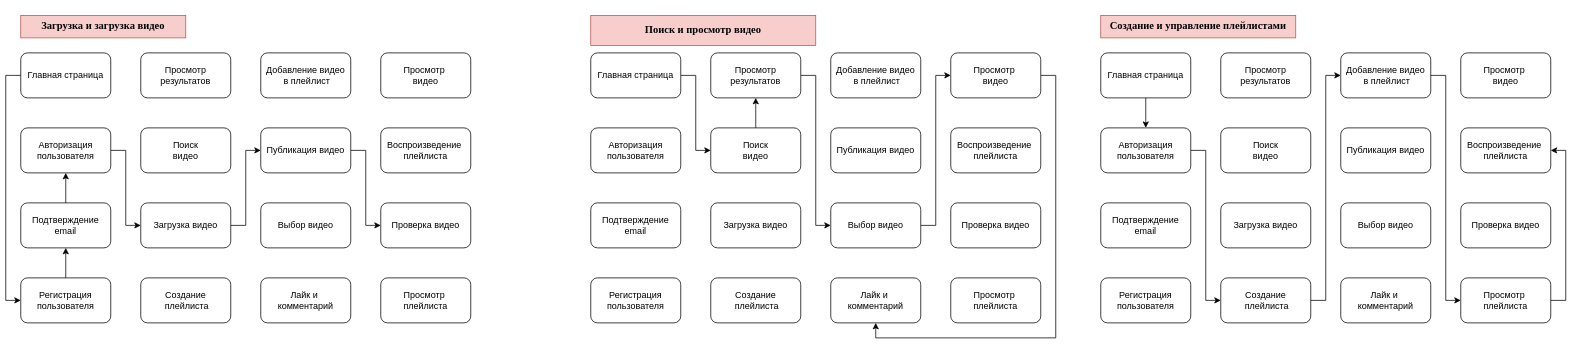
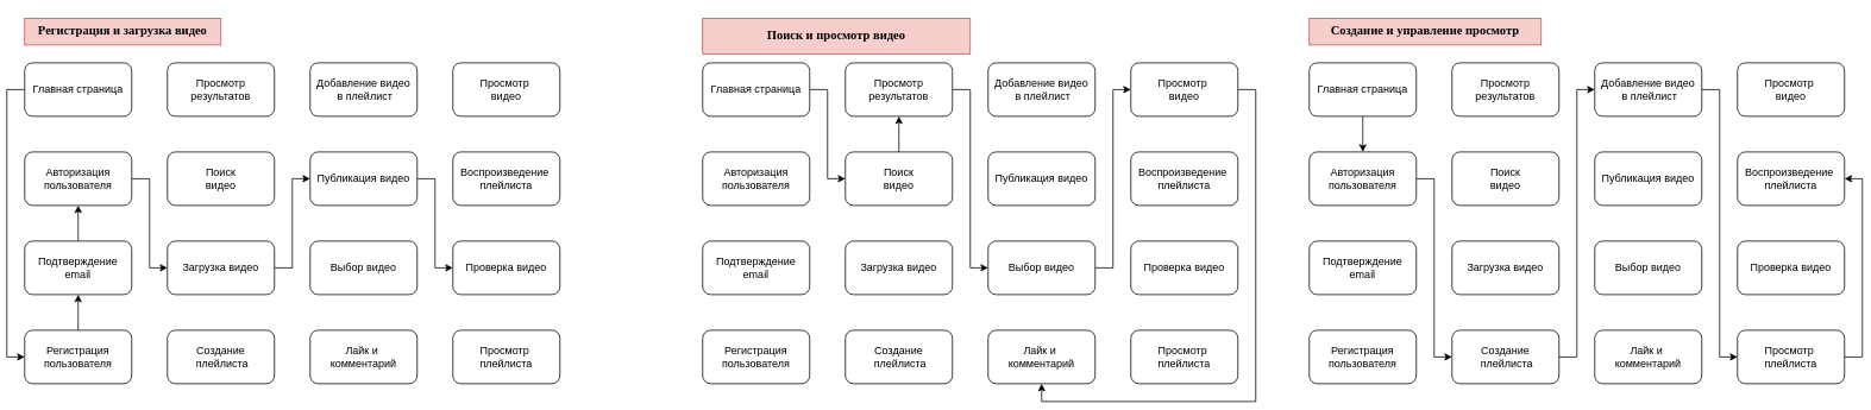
  <mxCell id="0" />
  <mxCell id="1" parent="0" />
  <mxCell id="2" style="edgeStyle=orthogonalEdgeStyle;rounded=0;orthogonalLoop=1;jettySize=auto;html=1;exitX=0;exitY=0.5;exitDx=0;exitDy=0;entryX=0;entryY=0.5;entryDx=0;entryDy=0;" edge="1" parent="1" source="3" target="5"><mxGeometry relative="1" as="geometry" /></mxCell>
  <mxCell id="3" value="Главная страница" style="rounded=1;whiteSpace=wrap;html=1;" vertex="1" parent="1"><mxGeometry x="20" y="70" width="120" height="60" as="geometry" /></mxCell>
  <mxCell id="4" style="edgeStyle=orthogonalEdgeStyle;rounded=0;orthogonalLoop=1;jettySize=auto;html=1;exitX=0.5;exitY=0;exitDx=0;exitDy=0;entryX=0.5;entryY=1;entryDx=0;entryDy=0;" edge="1" parent="1" source="5" target="7"><mxGeometry relative="1" as="geometry" /></mxCell>
  <mxCell id="5" value="Регистрация пользователя" style="rounded=1;whiteSpace=wrap;html=1;" vertex="1" parent="1"><mxGeometry x="20" y="370" width="120" height="60" as="geometry" /></mxCell>
  <mxCell id="6" style="edgeStyle=orthogonalEdgeStyle;rounded=0;orthogonalLoop=1;jettySize=auto;html=1;exitX=0.5;exitY=0;exitDx=0;exitDy=0;entryX=0.5;entryY=1;entryDx=0;entryDy=0;" edge="1" parent="1" source="7" target="9"><mxGeometry relative="1" as="geometry" /></mxCell>
  <mxCell id="7" value="Подтверждение email" style="rounded=1;whiteSpace=wrap;html=1;" vertex="1" parent="1"><mxGeometry x="20" y="270" width="120" height="60" as="geometry" /></mxCell>
  <mxCell id="8" style="edgeStyle=orthogonalEdgeStyle;rounded=0;orthogonalLoop=1;jettySize=auto;html=1;exitX=1;exitY=0.5;exitDx=0;exitDy=0;entryX=0;entryY=0.5;entryDx=0;entryDy=0;" edge="1" parent="1" source="9" target="11"><mxGeometry relative="1" as="geometry" /></mxCell>
  <mxCell id="9" value="Авторизация&lt;div&gt;пользователя&lt;/div&gt;" style="rounded=1;whiteSpace=wrap;html=1;" vertex="1" parent="1"><mxGeometry x="20" y="170" width="120" height="60" as="geometry" /></mxCell>
  <mxCell id="10" style="edgeStyle=orthogonalEdgeStyle;rounded=0;orthogonalLoop=1;jettySize=auto;html=1;exitX=1;exitY=0.5;exitDx=0;exitDy=0;entryX=0;entryY=0.5;entryDx=0;entryDy=0;" edge="1" parent="1" source="11" target="13"><mxGeometry relative="1" as="geometry" /></mxCell>
  <mxCell id="11" value="Загрузка видео" style="rounded=1;whiteSpace=wrap;html=1;" vertex="1" parent="1"><mxGeometry x="180" y="270" width="120" height="60" as="geometry" /></mxCell>
  <mxCell id="12" style="edgeStyle=orthogonalEdgeStyle;rounded=0;orthogonalLoop=1;jettySize=auto;html=1;exitX=1;exitY=0.5;exitDx=0;exitDy=0;entryX=0;entryY=0.5;entryDx=0;entryDy=0;" edge="1" parent="1" source="13" target="14"><mxGeometry relative="1" as="geometry" /></mxCell>
  <mxCell id="13" value="Публикация видео" style="rounded=1;whiteSpace=wrap;html=1;" vertex="1" parent="1"><mxGeometry x="340" y="170" width="120" height="60" as="geometry" /></mxCell>
  <mxCell id="14" value="Проверка видео" style="rounded=1;whiteSpace=wrap;html=1;" vertex="1" parent="1"><mxGeometry x="500" y="270" width="120" height="60" as="geometry" /></mxCell>
  <mxCell id="15" value="Создание&lt;div&gt;&amp;nbsp;плейлиста&lt;/div&gt;" style="rounded=1;whiteSpace=wrap;html=1;" vertex="1" parent="1"><mxGeometry x="180" y="370" width="120" height="60" as="geometry" /></mxCell>
  <mxCell id="16" value="Добавление видео&lt;div&gt;&amp;nbsp;в плейлист&lt;/div&gt;" style="rounded=1;whiteSpace=wrap;html=1;" vertex="1" parent="1"><mxGeometry x="340" y="70" width="120" height="60" as="geometry" /></mxCell>
  <mxCell id="17" value="Просмотр&amp;nbsp;&lt;div&gt;плейлиста&lt;/div&gt;" style="rounded=1;whiteSpace=wrap;html=1;" vertex="1" parent="1"><mxGeometry x="500" y="370" width="120" height="60" as="geometry" /></mxCell>
  <mxCell id="18" value="Воспроизведение&amp;nbsp;&lt;div&gt;плейлиста&lt;/div&gt;" style="rounded=1;whiteSpace=wrap;html=1;" vertex="1" parent="1"><mxGeometry x="500" y="170" width="120" height="60" as="geometry" /></mxCell>
  <mxCell id="19" value="Лайк и&amp;nbsp;&lt;div&gt;комментарий&lt;/div&gt;" style="rounded=1;whiteSpace=wrap;html=1;" vertex="1" parent="1"><mxGeometry x="340" y="370" width="120" height="60" as="geometry" /></mxCell>
  <mxCell id="20" value="Поиск&lt;div&gt;видео&lt;/div&gt;" style="rounded=1;whiteSpace=wrap;html=1;" vertex="1" parent="1"><mxGeometry x="180" y="170" width="120" height="60" as="geometry" /></mxCell>
  <mxCell id="21" value="Просмотр результатов" style="rounded=1;whiteSpace=wrap;html=1;" vertex="1" parent="1"><mxGeometry x="180" y="70" width="120" height="60" as="geometry" /></mxCell>
  <mxCell id="22" value="Выбор видео" style="rounded=1;whiteSpace=wrap;html=1;" vertex="1" parent="1"><mxGeometry x="340" y="270" width="120" height="60" as="geometry" /></mxCell>
  <mxCell id="23" value="Просмотр&amp;nbsp;&lt;div&gt;видео&lt;/div&gt;" style="rounded=1;whiteSpace=wrap;html=1;" vertex="1" parent="1"><mxGeometry x="500" y="70" width="120" height="60" as="geometry" /></mxCell>
  <mxCell id="24" style="edgeStyle=orthogonalEdgeStyle;rounded=0;orthogonalLoop=1;jettySize=auto;html=1;exitX=1;exitY=0.5;exitDx=0;exitDy=0;entryX=0;entryY=0.5;entryDx=0;entryDy=0;" edge="1" parent="1" source="25" target="38"><mxGeometry relative="1" as="geometry" /></mxCell>
  <mxCell id="25" value="Главная страница" style="rounded=1;whiteSpace=wrap;html=1;" vertex="1" parent="1"><mxGeometry x="780" y="70" width="120" height="60" as="geometry" /></mxCell>
  <mxCell id="26" value="Регистрация пользователя" style="rounded=1;whiteSpace=wrap;html=1;" vertex="1" parent="1"><mxGeometry x="780" y="370" width="120" height="60" as="geometry" /></mxCell>
  <mxCell id="27" value="Подтверждение email" style="rounded=1;whiteSpace=wrap;html=1;" vertex="1" parent="1"><mxGeometry x="780" y="270" width="120" height="60" as="geometry" /></mxCell>
  <mxCell id="28" value="Авторизация&lt;div&gt;пользователя&lt;/div&gt;" style="rounded=1;whiteSpace=wrap;html=1;" vertex="1" parent="1"><mxGeometry x="780" y="170" width="120" height="60" as="geometry" /></mxCell>
  <mxCell id="29" value="Загрузка видео" style="rounded=1;whiteSpace=wrap;html=1;" vertex="1" parent="1"><mxGeometry x="940" y="270" width="120" height="60" as="geometry" /></mxCell>
  <mxCell id="30" value="Публикация видео" style="rounded=1;whiteSpace=wrap;html=1;" vertex="1" parent="1"><mxGeometry x="1100" y="170" width="120" height="60" as="geometry" /></mxCell>
  <mxCell id="31" value="Проверка видео" style="rounded=1;whiteSpace=wrap;html=1;" vertex="1" parent="1"><mxGeometry x="1260" y="270" width="120" height="60" as="geometry" /></mxCell>
  <mxCell id="32" value="Создание&lt;div&gt;&amp;nbsp;плейлиста&lt;/div&gt;" style="rounded=1;whiteSpace=wrap;html=1;" vertex="1" parent="1"><mxGeometry x="940" y="370" width="120" height="60" as="geometry" /></mxCell>
  <mxCell id="33" value="Добавление видео&lt;div&gt;&amp;nbsp;в плейлист&lt;/div&gt;" style="rounded=1;whiteSpace=wrap;html=1;" vertex="1" parent="1"><mxGeometry x="1100" y="70" width="120" height="60" as="geometry" /></mxCell>
  <mxCell id="34" value="Просмотр&amp;nbsp;&lt;div&gt;плейлиста&lt;/div&gt;" style="rounded=1;whiteSpace=wrap;html=1;" vertex="1" parent="1"><mxGeometry x="1260" y="370" width="120" height="60" as="geometry" /></mxCell>
  <mxCell id="35" value="Воспроизведение&amp;nbsp;&lt;div&gt;плейлиста&lt;/div&gt;" style="rounded=1;whiteSpace=wrap;html=1;" vertex="1" parent="1"><mxGeometry x="1260" y="170" width="120" height="60" as="geometry" /></mxCell>
  <mxCell id="36" value="Лайк и&amp;nbsp;&lt;div&gt;комментарий&lt;/div&gt;" style="rounded=1;whiteSpace=wrap;html=1;" vertex="1" parent="1"><mxGeometry x="1100" y="370" width="120" height="60" as="geometry" /></mxCell>
  <mxCell id="37" style="edgeStyle=orthogonalEdgeStyle;rounded=0;orthogonalLoop=1;jettySize=auto;html=1;exitX=0.5;exitY=0;exitDx=0;exitDy=0;entryX=0.5;entryY=1;entryDx=0;entryDy=0;" edge="1" parent="1" source="38" target="40"><mxGeometry relative="1" as="geometry" /></mxCell>
  <mxCell id="38" value="Поиск&lt;div&gt;видео&lt;/div&gt;" style="rounded=1;whiteSpace=wrap;html=1;" vertex="1" parent="1"><mxGeometry x="940" y="170" width="120" height="60" as="geometry" /></mxCell>
  <mxCell id="39" style="edgeStyle=orthogonalEdgeStyle;rounded=0;orthogonalLoop=1;jettySize=auto;html=1;exitX=1;exitY=0.5;exitDx=0;exitDy=0;entryX=0;entryY=0.5;entryDx=0;entryDy=0;" edge="1" parent="1" source="40" target="42"><mxGeometry relative="1" as="geometry" /></mxCell>
  <mxCell id="40" value="Просмотр результатов" style="rounded=1;whiteSpace=wrap;html=1;" vertex="1" parent="1"><mxGeometry x="940" y="70" width="120" height="60" as="geometry" /></mxCell>
  <mxCell id="41" style="edgeStyle=orthogonalEdgeStyle;rounded=0;orthogonalLoop=1;jettySize=auto;html=1;exitX=1;exitY=0.5;exitDx=0;exitDy=0;entryX=0;entryY=0.5;entryDx=0;entryDy=0;" edge="1" parent="1" source="42" target="44"><mxGeometry relative="1" as="geometry" /></mxCell>
  <mxCell id="42" value="Выбор видео" style="rounded=1;whiteSpace=wrap;html=1;" vertex="1" parent="1"><mxGeometry x="1100" y="270" width="120" height="60" as="geometry" /></mxCell>
  <mxCell id="43" style="edgeStyle=orthogonalEdgeStyle;rounded=0;orthogonalLoop=1;jettySize=auto;html=1;exitX=1;exitY=0.5;exitDx=0;exitDy=0;entryX=0.5;entryY=1;entryDx=0;entryDy=0;" edge="1" parent="1" source="44" target="36"><mxGeometry relative="1" as="geometry" /></mxCell>
  <mxCell id="44" value="Просмотр&amp;nbsp;&lt;div&gt;видео&lt;/div&gt;" style="rounded=1;whiteSpace=wrap;html=1;" vertex="1" parent="1"><mxGeometry x="1260" y="70" width="120" height="60" as="geometry" /></mxCell>
- <mxCell id="45" value="&lt;font face=&quot;Times New Roman&quot; style=&quot;font-size: 14px;&quot;&gt;&lt;b style=&quot;&quot;&gt;Загрузка и загрузка видео&lt;/b&gt;&lt;/font&gt;" style="text;html=1;align=center;verticalAlign=middle;whiteSpace=wrap;rounded=0;fillColor=#f8cecc;strokeColor=#b85450;" vertex="1" parent="1"><mxGeometry x="20" y="20" width="220" height="30" as="geometry" /></mxCell>
+ <mxCell id="45" value="&lt;font face=&quot;Times New Roman&quot; style=&quot;font-size: 14px;&quot;&gt;&lt;b style=&quot;&quot;&gt;Регистрация и загрузка видео&lt;/b&gt;&lt;/font&gt;" style="text;html=1;align=center;verticalAlign=middle;whiteSpace=wrap;rounded=0;fillColor=#f8cecc;strokeColor=#b85450;" vertex="1" parent="1"><mxGeometry x="20" y="20" width="220" height="30" as="geometry" /></mxCell>
  <mxCell id="46" value="&lt;font face=&quot;Times New Roman&quot; style=&quot;font-size: 14px;&quot;&gt;&lt;b style=&quot;&quot;&gt;Поиск и просмотр видео&lt;/b&gt;&lt;/font&gt;" style="text;html=1;align=center;verticalAlign=middle;whiteSpace=wrap;rounded=0;fillColor=#f8cecc;strokeColor=#b85450;" vertex="1" parent="1"><mxGeometry x="780" y="20" width="300" height="40" as="geometry" /></mxCell>
  <mxCell id="47" style="edgeStyle=orthogonalEdgeStyle;rounded=0;orthogonalLoop=1;jettySize=auto;html=1;exitX=0.5;exitY=1;exitDx=0;exitDy=0;entryX=0.5;entryY=0;entryDx=0;entryDy=0;" edge="1" parent="1" source="48" target="52"><mxGeometry relative="1" as="geometry" /></mxCell>
  <mxCell id="48" value="Главная страница" style="rounded=1;whiteSpace=wrap;html=1;" vertex="1" parent="1"><mxGeometry x="1460" y="70" width="120" height="60" as="geometry" /></mxCell>
  <mxCell id="49" value="Регистрация пользователя" style="rounded=1;whiteSpace=wrap;html=1;" vertex="1" parent="1"><mxGeometry x="1460" y="370" width="120" height="60" as="geometry" /></mxCell>
  <mxCell id="50" value="Подтверждение email" style="rounded=1;whiteSpace=wrap;html=1;" vertex="1" parent="1"><mxGeometry x="1460" y="270" width="120" height="60" as="geometry" /></mxCell>
  <mxCell id="51" style="edgeStyle=orthogonalEdgeStyle;rounded=0;orthogonalLoop=1;jettySize=auto;html=1;exitX=1;exitY=0.5;exitDx=0;exitDy=0;entryX=0;entryY=0.5;entryDx=0;entryDy=0;" edge="1" parent="1" source="52" target="57"><mxGeometry relative="1" as="geometry" /></mxCell>
  <mxCell id="52" value="Авторизация&lt;div&gt;пользователя&lt;/div&gt;" style="rounded=1;whiteSpace=wrap;html=1;" vertex="1" parent="1"><mxGeometry x="1460" y="170" width="120" height="60" as="geometry" /></mxCell>
  <mxCell id="53" value="Загрузка видео" style="rounded=1;whiteSpace=wrap;html=1;" vertex="1" parent="1"><mxGeometry x="1620" y="270" width="120" height="60" as="geometry" /></mxCell>
  <mxCell id="54" value="Публикация видео" style="rounded=1;whiteSpace=wrap;html=1;" vertex="1" parent="1"><mxGeometry x="1780" y="170" width="120" height="60" as="geometry" /></mxCell>
  <mxCell id="55" value="Проверка видео" style="rounded=1;whiteSpace=wrap;html=1;" vertex="1" parent="1"><mxGeometry x="1940" y="270" width="120" height="60" as="geometry" /></mxCell>
  <mxCell id="56" style="edgeStyle=orthogonalEdgeStyle;rounded=0;orthogonalLoop=1;jettySize=auto;html=1;exitX=1;exitY=0.5;exitDx=0;exitDy=0;entryX=0;entryY=0.5;entryDx=0;entryDy=0;" edge="1" parent="1" source="57" target="59"><mxGeometry relative="1" as="geometry" /></mxCell>
  <mxCell id="57" value="Создание&lt;div&gt;&amp;nbsp;плейлиста&lt;/div&gt;" style="rounded=1;whiteSpace=wrap;html=1;" vertex="1" parent="1"><mxGeometry x="1620" y="370" width="120" height="60" as="geometry" /></mxCell>
  <mxCell id="58" style="edgeStyle=orthogonalEdgeStyle;rounded=0;orthogonalLoop=1;jettySize=auto;html=1;exitX=1;exitY=0.5;exitDx=0;exitDy=0;entryX=0;entryY=0.5;entryDx=0;entryDy=0;" edge="1" parent="1" source="59" target="61"><mxGeometry relative="1" as="geometry" /></mxCell>
  <mxCell id="59" value="Добавление видео&lt;div&gt;&amp;nbsp;в плейлист&lt;/div&gt;" style="rounded=1;whiteSpace=wrap;html=1;" vertex="1" parent="1"><mxGeometry x="1780" y="70" width="120" height="60" as="geometry" /></mxCell>
  <mxCell id="60" style="edgeStyle=orthogonalEdgeStyle;rounded=0;orthogonalLoop=1;jettySize=auto;html=1;exitX=1;exitY=0.5;exitDx=0;exitDy=0;entryX=1;entryY=0.5;entryDx=0;entryDy=0;" edge="1" parent="1" source="61" target="62"><mxGeometry relative="1" as="geometry" /></mxCell>
  <mxCell id="61" value="Просмотр&amp;nbsp;&lt;div&gt;плейлиста&lt;/div&gt;" style="rounded=1;whiteSpace=wrap;html=1;" vertex="1" parent="1"><mxGeometry x="1940" y="370" width="120" height="60" as="geometry" /></mxCell>
  <mxCell id="62" value="Воспроизведение&amp;nbsp;&lt;div&gt;плейлиста&lt;/div&gt;" style="rounded=1;whiteSpace=wrap;html=1;" vertex="1" parent="1"><mxGeometry x="1940" y="170" width="120" height="60" as="geometry" /></mxCell>
  <mxCell id="63" value="Лайк и&amp;nbsp;&lt;div&gt;комментарий&lt;/div&gt;" style="rounded=1;whiteSpace=wrap;html=1;" vertex="1" parent="1"><mxGeometry x="1780" y="370" width="120" height="60" as="geometry" /></mxCell>
  <mxCell id="64" value="Поиск&lt;div&gt;видео&lt;/div&gt;" style="rounded=1;whiteSpace=wrap;html=1;" vertex="1" parent="1"><mxGeometry x="1620" y="170" width="120" height="60" as="geometry" /></mxCell>
  <mxCell id="65" value="Просмотр результатов" style="rounded=1;whiteSpace=wrap;html=1;" vertex="1" parent="1"><mxGeometry x="1620" y="70" width="120" height="60" as="geometry" /></mxCell>
  <mxCell id="66" value="Выбор видео" style="rounded=1;whiteSpace=wrap;html=1;" vertex="1" parent="1"><mxGeometry x="1780" y="270" width="120" height="60" as="geometry" /></mxCell>
  <mxCell id="67" value="Просмотр&amp;nbsp;&lt;div&gt;видео&lt;/div&gt;" style="rounded=1;whiteSpace=wrap;html=1;" vertex="1" parent="1"><mxGeometry x="1940" y="70" width="120" height="60" as="geometry" /></mxCell>
- <mxCell id="68" value="&lt;font face=&quot;Times New Roman&quot; style=&quot;font-size: 14px;&quot;&gt;&lt;b style=&quot;&quot;&gt;Создание и управление плейлистами&lt;/b&gt;&lt;/font&gt;" style="text;html=1;align=center;verticalAlign=middle;whiteSpace=wrap;rounded=0;fillColor=#f8cecc;strokeColor=#b85450;" vertex="1" parent="1"><mxGeometry x="1460" y="20" width="260" height="30" as="geometry" /></mxCell>
+ <mxCell id="68" value="&lt;font face=&quot;Times New Roman&quot; style=&quot;font-size: 14px;&quot;&gt;&lt;b style=&quot;&quot;&gt;Создание и управление просмотр&lt;/b&gt;&lt;/font&gt;" style="text;html=1;align=center;verticalAlign=middle;whiteSpace=wrap;rounded=0;fillColor=#f8cecc;strokeColor=#b85450;" vertex="1" parent="1"><mxGeometry x="1460" y="20" width="260" height="30" as="geometry" /></mxCell>
